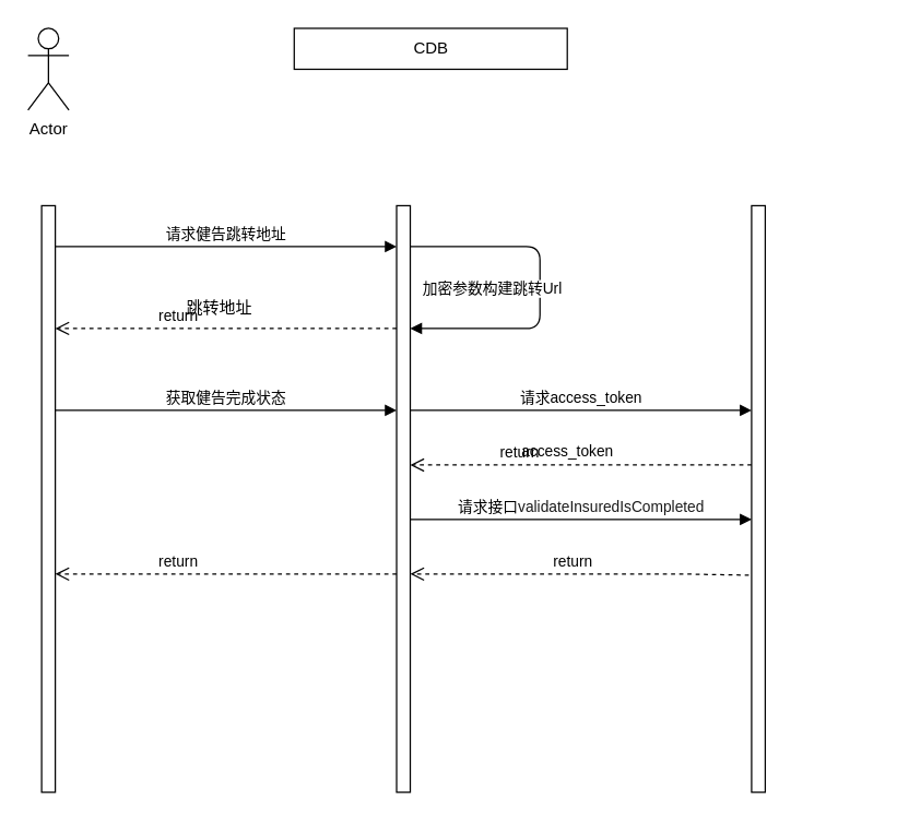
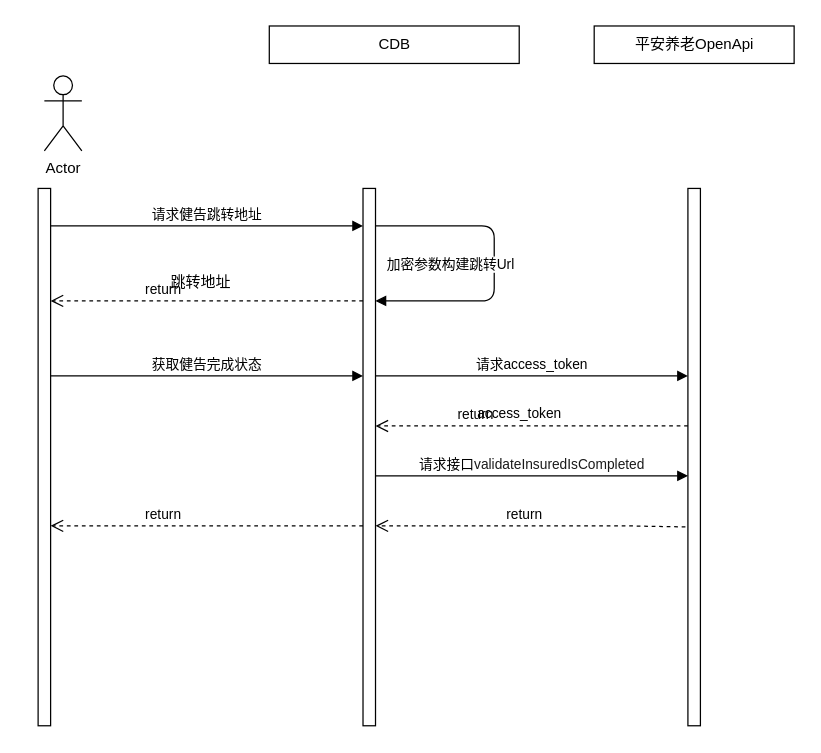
  <mxCell id="0" />
  <mxCell id="1" parent="0" />
- <mxCell id="2" value="Actor" style="shape=umlActor;verticalLabelPosition=bottom;verticalAlign=top;html=1;" vertex="1" parent="1"><mxGeometry x="20" y="20" width="30" height="60" as="geometry" /></mxCell>
+ <mxCell id="2" value="Actor" style="shape=umlActor;verticalLabelPosition=bottom;verticalAlign=top;html=1;" vertex="1" parent="1"><mxGeometry x="35" y="60" width="30" height="60" as="geometry" /></mxCell>
  <mxCell id="3" value="CDB" style="html=1;" vertex="1" parent="1"><mxGeometry x="215" y="20" width="200" height="30" as="geometry" /></mxCell>
  <mxCell id="4" value="" style="html=1;points=[];perimeter=orthogonalPerimeter;" vertex="1" parent="1"><mxGeometry x="30" y="150" width="10" height="430" as="geometry" /></mxCell>
+ <mxCell id="5" value="平安养老OpenApi" style="html=1;" vertex="1" parent="1"><mxGeometry x="475" y="20" width="160" height="30" as="geometry" /></mxCell>
  <mxCell id="6" value="" style="html=1;points=[];perimeter=orthogonalPerimeter;" vertex="1" parent="1"><mxGeometry x="290" y="150" width="10" height="430" as="geometry" /></mxCell>
  <mxCell id="7" value="请求健告跳转地址" style="html=1;verticalAlign=bottom;endArrow=block;shadow=0;" edge="1" parent="1"><mxGeometry width="80" relative="1" as="geometry"><mxPoint x="40" y="180" as="sourcePoint" /><mxPoint x="290" y="180" as="targetPoint" /></mxGeometry></mxCell>
  <mxCell id="8" value="" style="html=1;points=[];perimeter=orthogonalPerimeter;" vertex="1" parent="1"><mxGeometry x="550" y="150" width="10" height="430" as="geometry" /></mxCell>
  <mxCell id="9" value="加密参数构建跳转Url" style="html=1;verticalAlign=bottom;endArrow=block;shadow=0;" edge="1" parent="1"><mxGeometry x="0.52" y="-20" width="80" relative="1" as="geometry"><mxPoint x="300" y="180" as="sourcePoint" /><mxPoint x="300" y="240" as="targetPoint" /><Array as="points"><mxPoint x="395" y="180" /><mxPoint x="395" y="240" /></Array><mxPoint as="offset" /></mxGeometry></mxCell>
  <mxCell id="10" value="return" style="html=1;verticalAlign=bottom;endArrow=open;dashed=1;endSize=8;shadow=0;fontSize=11;entryX=1;entryY=0.256;entryDx=0;entryDy=0;entryPerimeter=0;" edge="1" parent="1"><mxGeometry x="0.36" relative="1" as="geometry"><mxPoint x="550" y="340" as="sourcePoint" /><mxPoint x="300" y="340.08" as="targetPoint" /><mxPoint as="offset" /></mxGeometry></mxCell>
  <mxCell id="11" value="获取健告完成状态" style="html=1;verticalAlign=bottom;endArrow=block;shadow=0;" edge="1" parent="1"><mxGeometry width="80" relative="1" as="geometry"><mxPoint x="40" y="300" as="sourcePoint" /><mxPoint x="290" y="300" as="targetPoint" /></mxGeometry></mxCell>
  <mxCell id="12" value="请求access_token" style="html=1;verticalAlign=bottom;endArrow=block;shadow=0;" edge="1" parent="1"><mxGeometry width="80" relative="1" as="geometry"><mxPoint x="300" y="300" as="sourcePoint" /><mxPoint x="550" y="300" as="targetPoint" /></mxGeometry></mxCell>
  <mxCell id="13" value="access_token" style="text;html=1;align=center;verticalAlign=middle;resizable=0;points=[];autosize=1;strokeColor=none;fontSize=11;" vertex="1" parent="1"><mxGeometry x="370" y="320" width="90" height="20" as="geometry" /></mxCell>
  <mxCell id="14" value="请求接口&lt;span style=&quot;color: rgba(0 , 0 , 0 , 0.9) ; font-family: &amp;#34;segoe ui vss (regular)&amp;#34; , &amp;#34;segoe ui&amp;#34; , , &amp;#34;blinkmacsystemfont&amp;#34; , &amp;#34;roboto&amp;#34; , &amp;#34;helvetica neue&amp;#34; , &amp;#34;helvetica&amp;#34; , &amp;#34;ubuntu&amp;#34; , &amp;#34;arial&amp;#34; , sans-serif , &amp;#34;apple color emoji&amp;#34; , &amp;#34;segoe ui emoji&amp;#34; , &amp;#34;segoe ui symbol&amp;#34; ; font-size: 11px&quot;&gt;validateInsuredIsCompleted&lt;/span&gt;" style="html=1;verticalAlign=bottom;endArrow=block;shadow=0;" edge="1" parent="1"><mxGeometry width="80" relative="1" as="geometry"><mxPoint x="300" y="380" as="sourcePoint" /><mxPoint x="550" y="380" as="targetPoint" /></mxGeometry></mxCell>
  <mxCell id="15" value="return" style="html=1;verticalAlign=bottom;endArrow=open;dashed=1;endSize=8;shadow=0;fontSize=11;exitX=-0.2;exitY=0.63;exitDx=0;exitDy=0;exitPerimeter=0;" edge="1" parent="1" source="8"><mxGeometry x="0.04" relative="1" as="geometry"><mxPoint x="490" y="420" as="sourcePoint" /><mxPoint x="300" y="420" as="targetPoint" /><Array as="points"><mxPoint x="500" y="420" /><mxPoint x="390" y="420" /></Array><mxPoint as="offset" /></mxGeometry></mxCell>
  <mxCell id="16" value="return" style="html=1;verticalAlign=bottom;endArrow=open;dashed=1;endSize=8;shadow=0;fontSize=11;exitX=0;exitY=0.721;exitDx=0;exitDy=0;exitPerimeter=0;" edge="1" parent="1"><mxGeometry x="0.28" relative="1" as="geometry"><mxPoint x="290" y="420.03" as="sourcePoint" /><mxPoint x="40" y="420" as="targetPoint" /><mxPoint as="offset" /></mxGeometry></mxCell>
  <mxCell id="17" value="return" style="html=1;verticalAlign=bottom;endArrow=open;dashed=1;endSize=8;shadow=0;fontSize=11;exitX=0;exitY=0.721;exitDx=0;exitDy=0;exitPerimeter=0;" edge="1" parent="1"><mxGeometry x="0.28" relative="1" as="geometry"><mxPoint x="290" y="240.03" as="sourcePoint" /><mxPoint x="40" y="240" as="targetPoint" /><mxPoint as="offset" /></mxGeometry></mxCell>
  <mxCell id="18" value="跳转地址" style="text;html=1;align=center;verticalAlign=middle;resizable=0;points=[];autosize=1;strokeColor=none;" vertex="1" parent="1"><mxGeometry x="130" y="215" width="60" height="20" as="geometry" /></mxCell>
